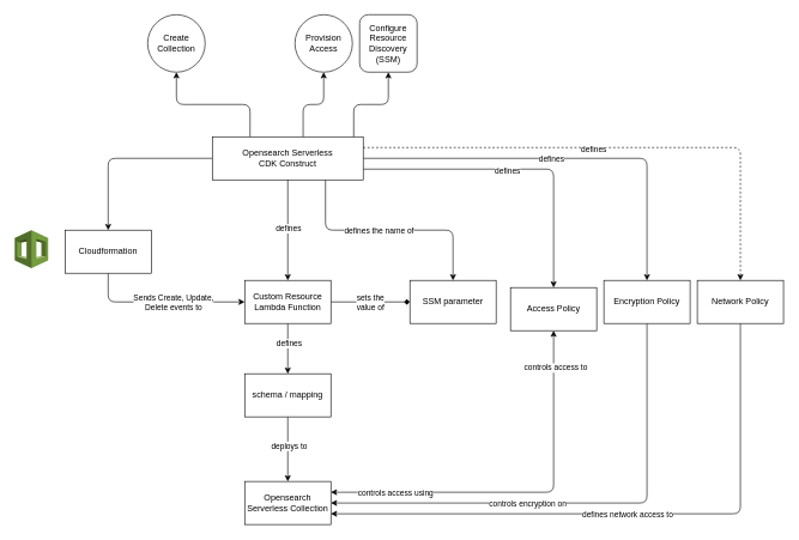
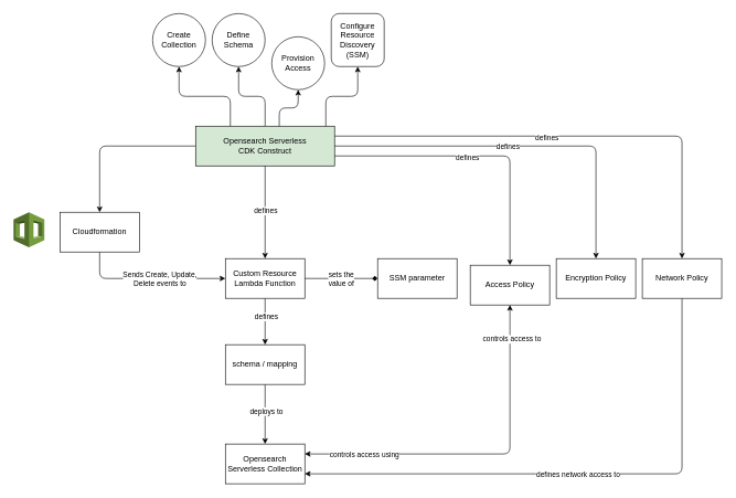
  <mxCell id="0" />
  <mxCell id="1" parent="0" />
- <mxCell id="2" style="edgeStyle=orthogonalEdgeStyle;html=1;entryX=0.5;entryY=0;entryDx=0;entryDy=0;exitX=0.75;exitY=1;exitDx=0;exitDy=0;" edge="1" parent="1" source="15" target="21"><mxGeometry relative="1" as="geometry"><mxPoint x="320" y="220" as="targetPoint" /></mxGeometry></mxCell>
- <mxCell id="3" value="defines the name of" style="edgeLabel;html=1;align=center;verticalAlign=middle;resizable=0;points=[];" vertex="1" connectable="0" parent="2"><mxGeometry x="-0.368" y="-3" relative="1" as="geometry"><mxPoint x="44" y="-3" as="offset" /></mxGeometry></mxCell>
  <mxCell id="4" style="edgeStyle=orthogonalEdgeStyle;html=1;exitX=0;exitY=0.5;exitDx=0;exitDy=0;entryX=0.5;entryY=0;entryDx=0;entryDy=0;" edge="1" parent="1" source="15" target="30"><mxGeometry relative="1" as="geometry" /></mxCell>
  <mxCell id="5" style="edgeStyle=orthogonalEdgeStyle;html=1;exitX=1;exitY=0.75;exitDx=0;exitDy=0;entryX=0.5;entryY=0;entryDx=0;entryDy=0;" edge="1" parent="1" source="15" target="34"><mxGeometry relative="1" as="geometry" /></mxCell>
  <mxCell id="6" value="defines" style="edgeLabel;html=1;align=center;verticalAlign=middle;resizable=0;points=[];" vertex="1" connectable="0" parent="5"><mxGeometry x="0.126" y="-2" relative="1" as="geometry"><mxPoint x="-42" as="offset" /></mxGeometry></mxCell>
  <mxCell id="7" style="edgeStyle=orthogonalEdgeStyle;html=1;exitX=1;exitY=0.5;exitDx=0;exitDy=0;startArrow=none;startFill=0;" edge="1" parent="1" source="15" target="37"><mxGeometry relative="1" as="geometry" /></mxCell>
  <mxCell id="8" value="defines" style="edgeLabel;html=1;align=center;verticalAlign=middle;resizable=0;points=[];" vertex="1" connectable="0" parent="7"><mxGeometry x="-0.075" relative="1" as="geometry"><mxPoint as="offset" /></mxGeometry></mxCell>
- <mxCell id="9" style="edgeStyle=orthogonalEdgeStyle;html=1;startArrow=none;startFill=0;exitX=1;exitY=0.25;exitDx=0;exitDy=0;dashed=1;" edge="1" parent="1" source="15" target="40"><mxGeometry relative="1" as="geometry"><mxPoint x="460" y="170" as="sourcePoint" /></mxGeometry></mxCell>
+ <mxCell id="9" style="edgeStyle=orthogonalEdgeStyle;html=1;startArrow=none;startFill=0;exitX=1;exitY=0.25;exitDx=0;exitDy=0;" edge="1" parent="1" source="15" target="40"><mxGeometry relative="1" as="geometry"><mxPoint x="460" y="170" as="sourcePoint" /></mxGeometry></mxCell>
  <mxCell id="10" value="defines" style="edgeLabel;html=1;align=center;verticalAlign=middle;resizable=0;points=[];" vertex="1" connectable="0" parent="9"><mxGeometry x="-0.099" y="-1" relative="1" as="geometry"><mxPoint as="offset" /></mxGeometry></mxCell>
  <mxCell id="11" value="" style="edgeStyle=orthogonalEdgeStyle;html=1;startArrow=none;startFill=0;exitX=0.25;exitY=0;exitDx=0;exitDy=0;" edge="1" parent="1" source="15" target="41"><mxGeometry relative="1" as="geometry" /></mxCell>
+ <mxCell id="12" style="edgeStyle=orthogonalEdgeStyle;html=1;exitX=0.5;exitY=0;exitDx=0;exitDy=0;startArrow=none;startFill=0;" edge="1" parent="1" source="15" target="42"><mxGeometry relative="1" as="geometry" /></mxCell>
  <mxCell id="13" style="edgeStyle=orthogonalEdgeStyle;html=1;exitX=0.602;exitY=0.014;exitDx=0;exitDy=0;entryX=0.5;entryY=1;entryDx=0;entryDy=0;startArrow=none;startFill=0;exitPerimeter=0;" edge="1" parent="1" source="15" target="43"><mxGeometry relative="1" as="geometry" /></mxCell>
  <mxCell id="14" style="edgeStyle=orthogonalEdgeStyle;html=1;entryX=0.5;entryY=1;entryDx=0;entryDy=0;startArrow=none;startFill=0;exitX=0.937;exitY=0.026;exitDx=0;exitDy=0;exitPerimeter=0;" edge="1" parent="1" source="15" target="45"><mxGeometry relative="1" as="geometry" /></mxCell>
- <mxCell id="15" value="Opensearch Serverless &lt;br&gt;CDK Construct" style="rounded=0;whiteSpace=wrap;html=1;" vertex="1" parent="1"><mxGeometry x="295" y="190" width="210" height="60" as="geometry" /></mxCell>
+ <mxCell id="15" value="Opensearch Serverless &lt;br&gt;CDK Construct" style="rounded=0;whiteSpace=wrap;html=1;fillColor=#d5e8d4;" vertex="1" parent="1"><mxGeometry x="295" y="190" width="210" height="60" as="geometry" /></mxCell>
  <mxCell id="16" style="edgeStyle=none;html=1;" edge="1" parent="1" source="20" target="25"><mxGeometry relative="1" as="geometry" /></mxCell>
  <mxCell id="17" value="defines" style="edgeLabel;html=1;align=center;verticalAlign=middle;resizable=0;points=[];" vertex="1" connectable="0" parent="16"><mxGeometry x="-0.229" y="1" relative="1" as="geometry"><mxPoint as="offset" /></mxGeometry></mxCell>
  <mxCell id="18" style="edgeStyle=none;html=1;exitX=1;exitY=0.5;exitDx=0;exitDy=0;endArrow=diamond;" edge="1" parent="1" source="20" target="21"><mxGeometry relative="1" as="geometry" /></mxCell>
  <mxCell id="19" value="sets the&lt;br&gt;value of" style="edgeLabel;html=1;align=center;verticalAlign=middle;resizable=0;points=[];" vertex="1" connectable="0" parent="18"><mxGeometry x="-0.354" y="1" relative="1" as="geometry"><mxPoint x="18" y="1" as="offset" /></mxGeometry></mxCell>
  <mxCell id="20" value="Custom Resource&lt;br&gt;Lambda Function" style="rounded=0;whiteSpace=wrap;html=1;" vertex="1" parent="1"><mxGeometry x="340" y="390" width="120" height="60" as="geometry" /></mxCell>
  <mxCell id="21" value="SSM parameter" style="rounded=0;whiteSpace=wrap;html=1;" vertex="1" parent="1"><mxGeometry x="570" y="390" width="120" height="60" as="geometry" /></mxCell>
  <mxCell id="22" value="Opensearch Serverless Collection" style="rounded=0;whiteSpace=wrap;html=1;" vertex="1" parent="1"><mxGeometry x="340" y="670" width="120" height="60" as="geometry" /></mxCell>
  <mxCell id="23" style="edgeStyle=none;html=1;exitX=0.5;exitY=1;exitDx=0;exitDy=0;" edge="1" parent="1" source="25" target="22"><mxGeometry relative="1" as="geometry" /></mxCell>
  <mxCell id="24" value="deploys to" style="edgeLabel;html=1;align=center;verticalAlign=middle;resizable=0;points=[];" vertex="1" connectable="0" parent="23"><mxGeometry x="-0.114" y="1" relative="1" as="geometry"><mxPoint as="offset" /></mxGeometry></mxCell>
  <mxCell id="25" value="schema / mapping" style="rounded=0;whiteSpace=wrap;html=1;" vertex="1" parent="1"><mxGeometry x="340" y="520" width="120" height="60" as="geometry" /></mxCell>
  <mxCell id="26" value="" style="edgeStyle=none;orthogonalLoop=1;jettySize=auto;html=1;entryX=0.5;entryY=0;entryDx=0;entryDy=0;" edge="1" parent="1" source="15" target="20"><mxGeometry width="80" relative="1" as="geometry"><mxPoint x="280" y="360" as="sourcePoint" /><mxPoint x="330" y="360" as="targetPoint" /><Array as="points" /></mxGeometry></mxCell>
  <mxCell id="27" value="defines" style="edgeLabel;html=1;align=center;verticalAlign=middle;resizable=0;points=[];" vertex="1" connectable="0" parent="26"><mxGeometry x="-0.311" relative="1" as="geometry"><mxPoint y="19" as="offset" /></mxGeometry></mxCell>
  <mxCell id="28" style="edgeStyle=orthogonalEdgeStyle;html=1;exitX=0.5;exitY=1;exitDx=0;exitDy=0;entryX=0;entryY=0.5;entryDx=0;entryDy=0;" edge="1" parent="1" source="30" target="20"><mxGeometry relative="1" as="geometry" /></mxCell>
  <mxCell id="29" value="Sends Create, Update, &lt;br&gt;Delete events to" style="edgeLabel;html=1;align=center;verticalAlign=middle;resizable=0;points=[];" vertex="1" connectable="0" parent="28"><mxGeometry x="-0.417" relative="1" as="geometry"><mxPoint x="63" as="offset" /></mxGeometry></mxCell>
  <mxCell id="30" value="Cloudformation" style="rounded=0;whiteSpace=wrap;html=1;" vertex="1" parent="1"><mxGeometry x="90" y="320" width="120" height="60" as="geometry" /></mxCell>
  <mxCell id="31" style="edgeStyle=orthogonalEdgeStyle;html=1;exitX=0.5;exitY=1;exitDx=0;exitDy=0;entryX=1;entryY=0.25;entryDx=0;entryDy=0;startArrow=classic;startFill=1;" edge="1" parent="1" source="34" target="22"><mxGeometry relative="1" as="geometry" /></mxCell>
  <mxCell id="32" value="controls access to" style="edgeLabel;html=1;align=center;verticalAlign=middle;resizable=0;points=[];" vertex="1" connectable="0" parent="31"><mxGeometry x="-0.811" y="2" relative="1" as="geometry"><mxPoint as="offset" /></mxGeometry></mxCell>
  <mxCell id="33" value="controls access using" style="edgeLabel;html=1;align=center;verticalAlign=middle;resizable=0;points=[];" vertex="1" connectable="0" parent="31"><mxGeometry x="0.778" y="-2" relative="1" as="geometry"><mxPoint x="30" y="2" as="offset" /></mxGeometry></mxCell>
  <mxCell id="34" value="Access Policy" style="rounded=0;whiteSpace=wrap;html=1;" vertex="1" parent="1"><mxGeometry x="710" y="400" width="120" height="60" as="geometry" /></mxCell>
- <mxCell id="35" style="edgeStyle=orthogonalEdgeStyle;html=1;exitX=0.5;exitY=1;exitDx=0;exitDy=0;entryX=1;entryY=0.5;entryDx=0;entryDy=0;startArrow=none;startFill=0;" edge="1" parent="1" source="37" target="22"><mxGeometry relative="1" as="geometry" /></mxCell>
- <mxCell id="36" value="controls encryption on" style="edgeLabel;html=1;align=center;verticalAlign=middle;resizable=0;points=[];" vertex="1" connectable="0" parent="35"><mxGeometry x="0.209" relative="1" as="geometry"><mxPoint as="offset" /></mxGeometry></mxCell>
  <mxCell id="37" value="Encryption Policy" style="rounded=0;whiteSpace=wrap;html=1;" vertex="1" parent="1"><mxGeometry x="840" y="390" width="120" height="60" as="geometry" /></mxCell>
  <mxCell id="38" style="edgeStyle=orthogonalEdgeStyle;html=1;exitX=0.5;exitY=1;exitDx=0;exitDy=0;entryX=1;entryY=0.75;entryDx=0;entryDy=0;startArrow=none;startFill=0;" edge="1" parent="1" source="40" target="22"><mxGeometry relative="1" as="geometry" /></mxCell>
  <mxCell id="39" value="defines network access to" style="edgeLabel;html=1;align=center;verticalAlign=middle;resizable=0;points=[];" vertex="1" connectable="0" parent="38"><mxGeometry x="0.013" y="1" relative="1" as="geometry"><mxPoint as="offset" /></mxGeometry></mxCell>
  <mxCell id="40" value="Network Policy" style="rounded=0;whiteSpace=wrap;html=1;" vertex="1" parent="1"><mxGeometry x="970" y="390" width="120" height="60" as="geometry" /></mxCell>
- <mxCell id="41" value="Create Collection" style="ellipse;whiteSpace=wrap;html=1;rounded=0;" vertex="1" parent="1"><mxGeometry x="205" y="20" width="80" height="80" as="geometry" /></mxCell>
- <mxCell id="43" value="Provision Access" style="ellipse;whiteSpace=wrap;html=1;rounded=0;" vertex="1" parent="1"><mxGeometry x="410" y="20" width="80" height="80" as="geometry" /></mxCell>
+ <mxCell id="41" value="Create Collection" style="ellipse;whiteSpace=wrap;html=1;rounded=0;" vertex="1" parent="1"><mxGeometry x="230" y="20" width="80" height="80" as="geometry" /></mxCell>
+ <mxCell id="42" value="Define Schema" style="ellipse;whiteSpace=wrap;html=1;rounded=0;" vertex="1" parent="1"><mxGeometry x="320" y="20" width="80" height="80" as="geometry" /></mxCell>
+ <mxCell id="43" value="Provision Access" style="ellipse;whiteSpace=wrap;html=1;rounded=0;" vertex="1" parent="1"><mxGeometry x="410" y="55" width="80" height="80" as="geometry" /></mxCell>
  <mxCell id="44" value="" style="outlineConnect=0;dashed=0;verticalLabelPosition=bottom;verticalAlign=top;align=center;html=1;shape=mxgraph.aws3.cloudformation;fillColor=#759C3E;gradientColor=none;" vertex="1" parent="1"><mxGeometry x="20" y="320" width="46.5" height="53" as="geometry" /></mxCell>
  <mxCell id="45" value="Configure Resource Discovery (SSM)" style="whiteSpace=wrap;html=1;rounded=1;" vertex="1" parent="1"><mxGeometry x="500" y="20" width="80" height="80" as="geometry" /></mxCell>
